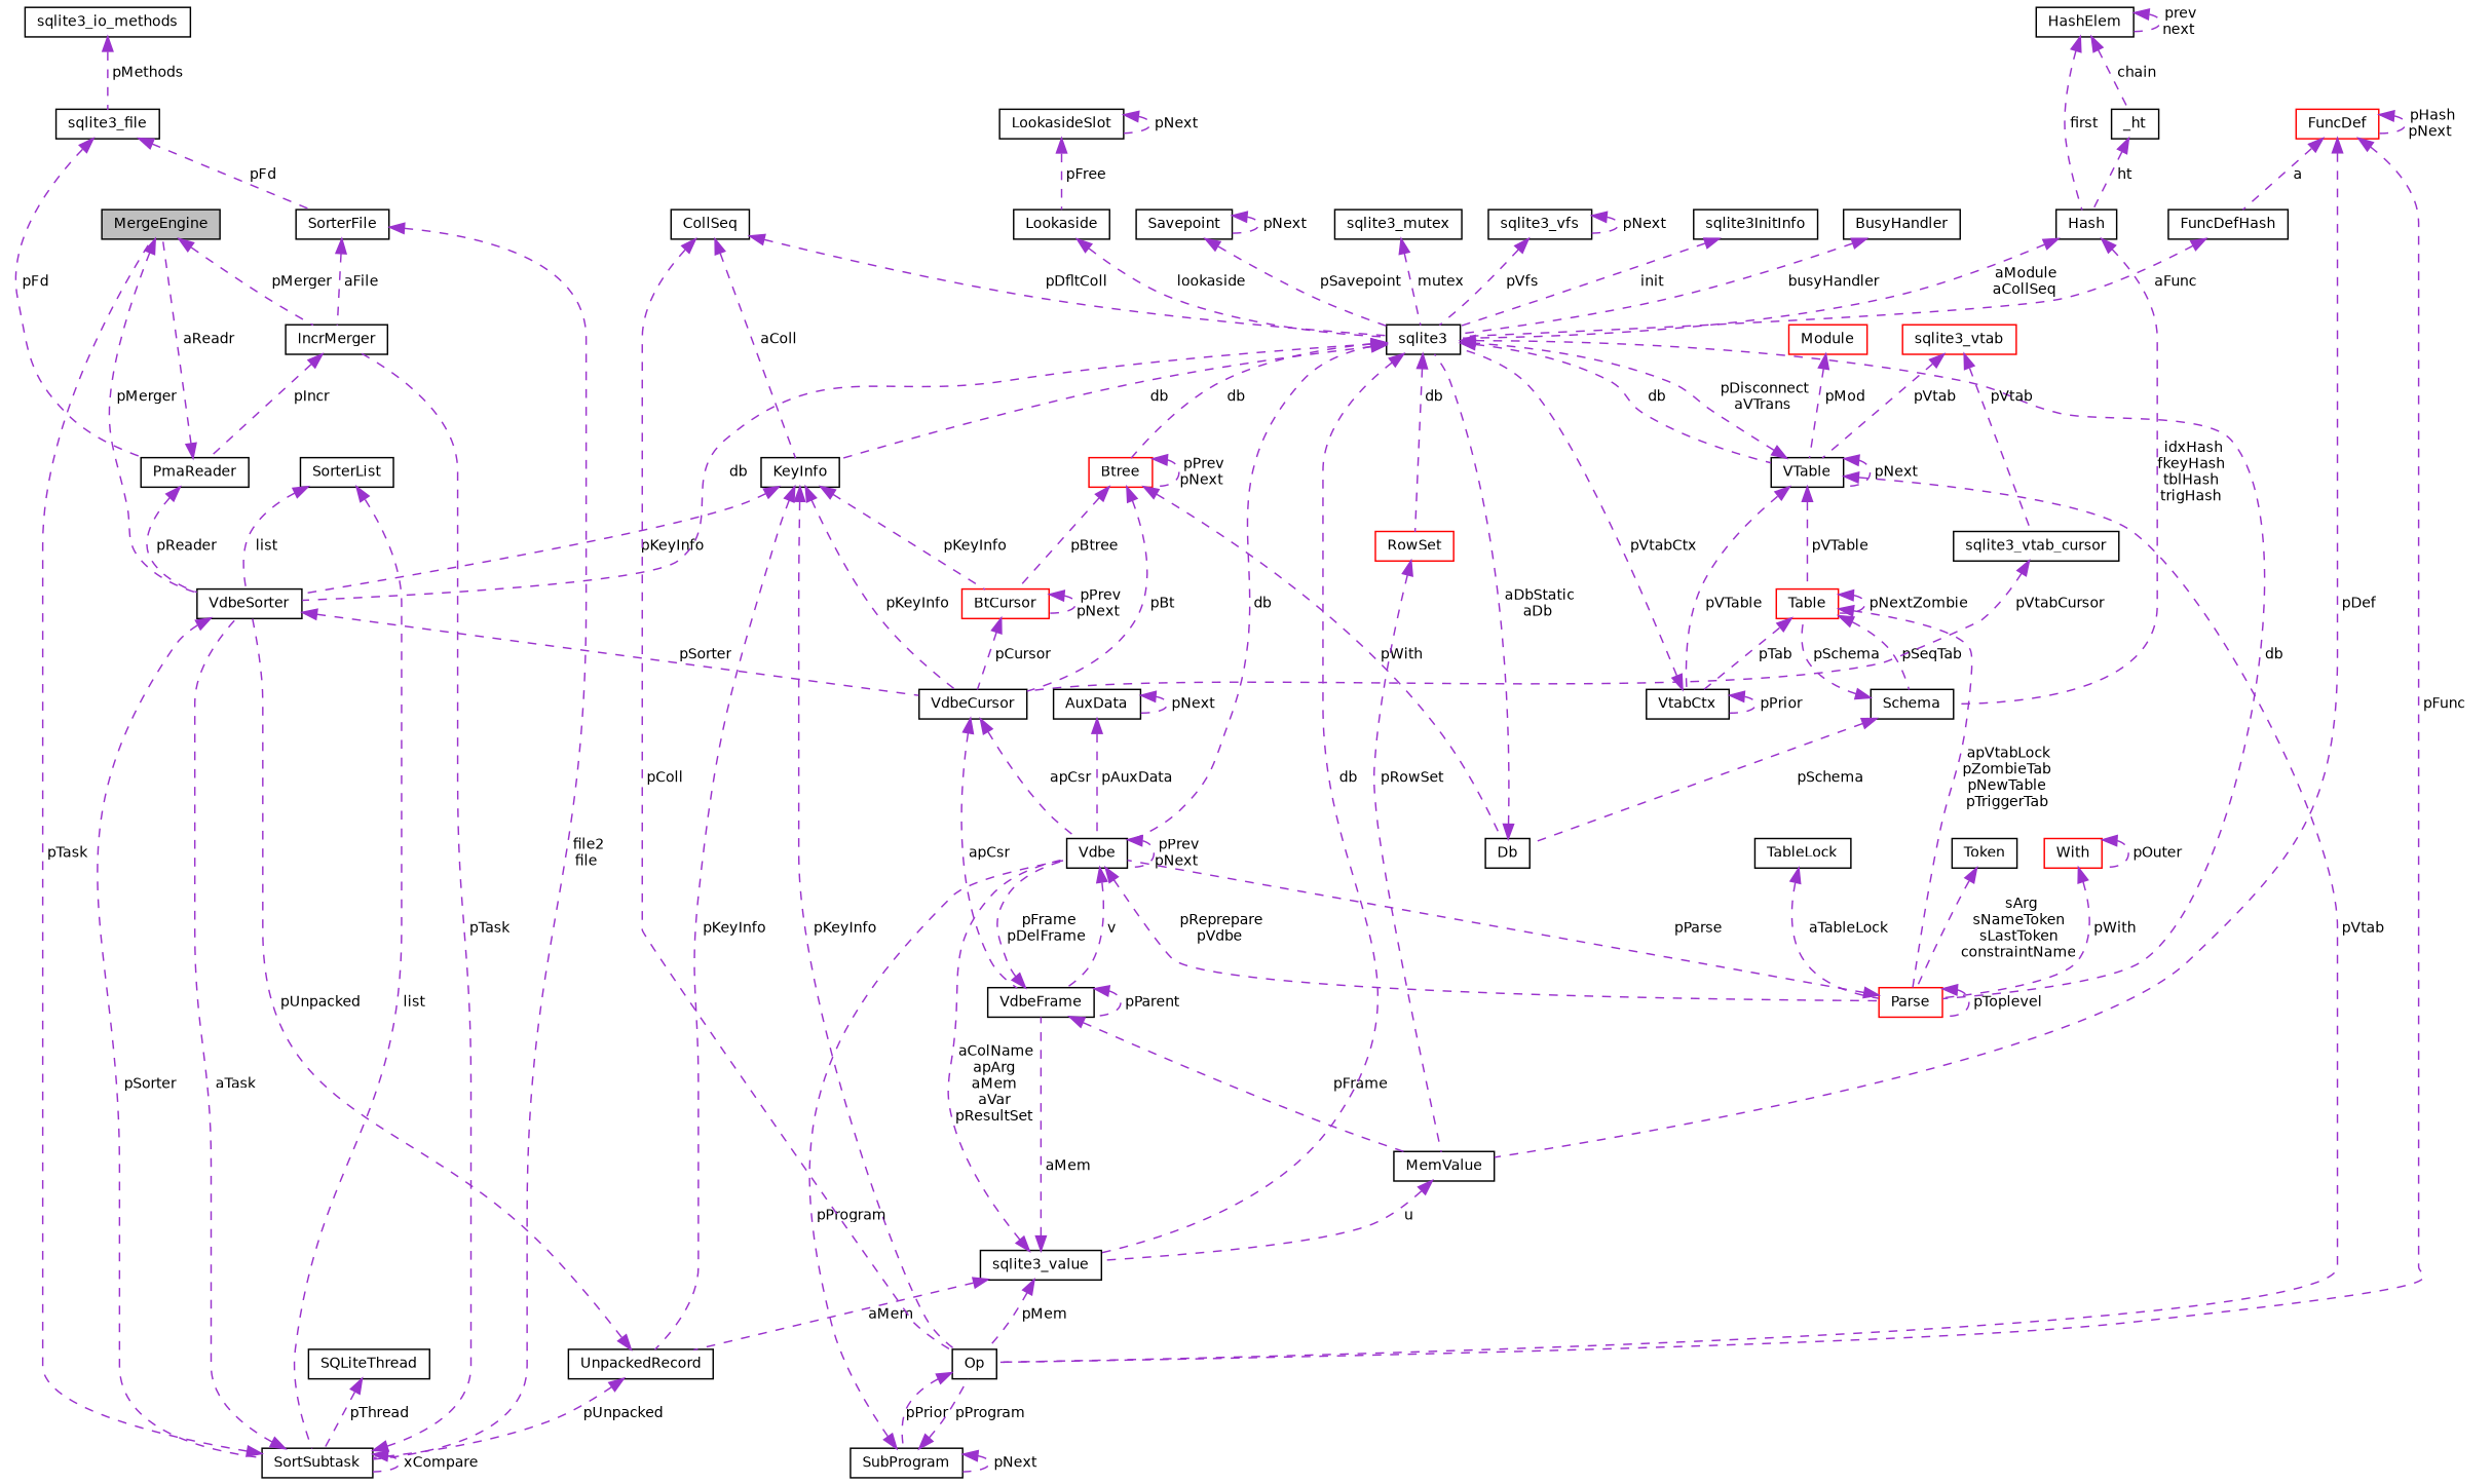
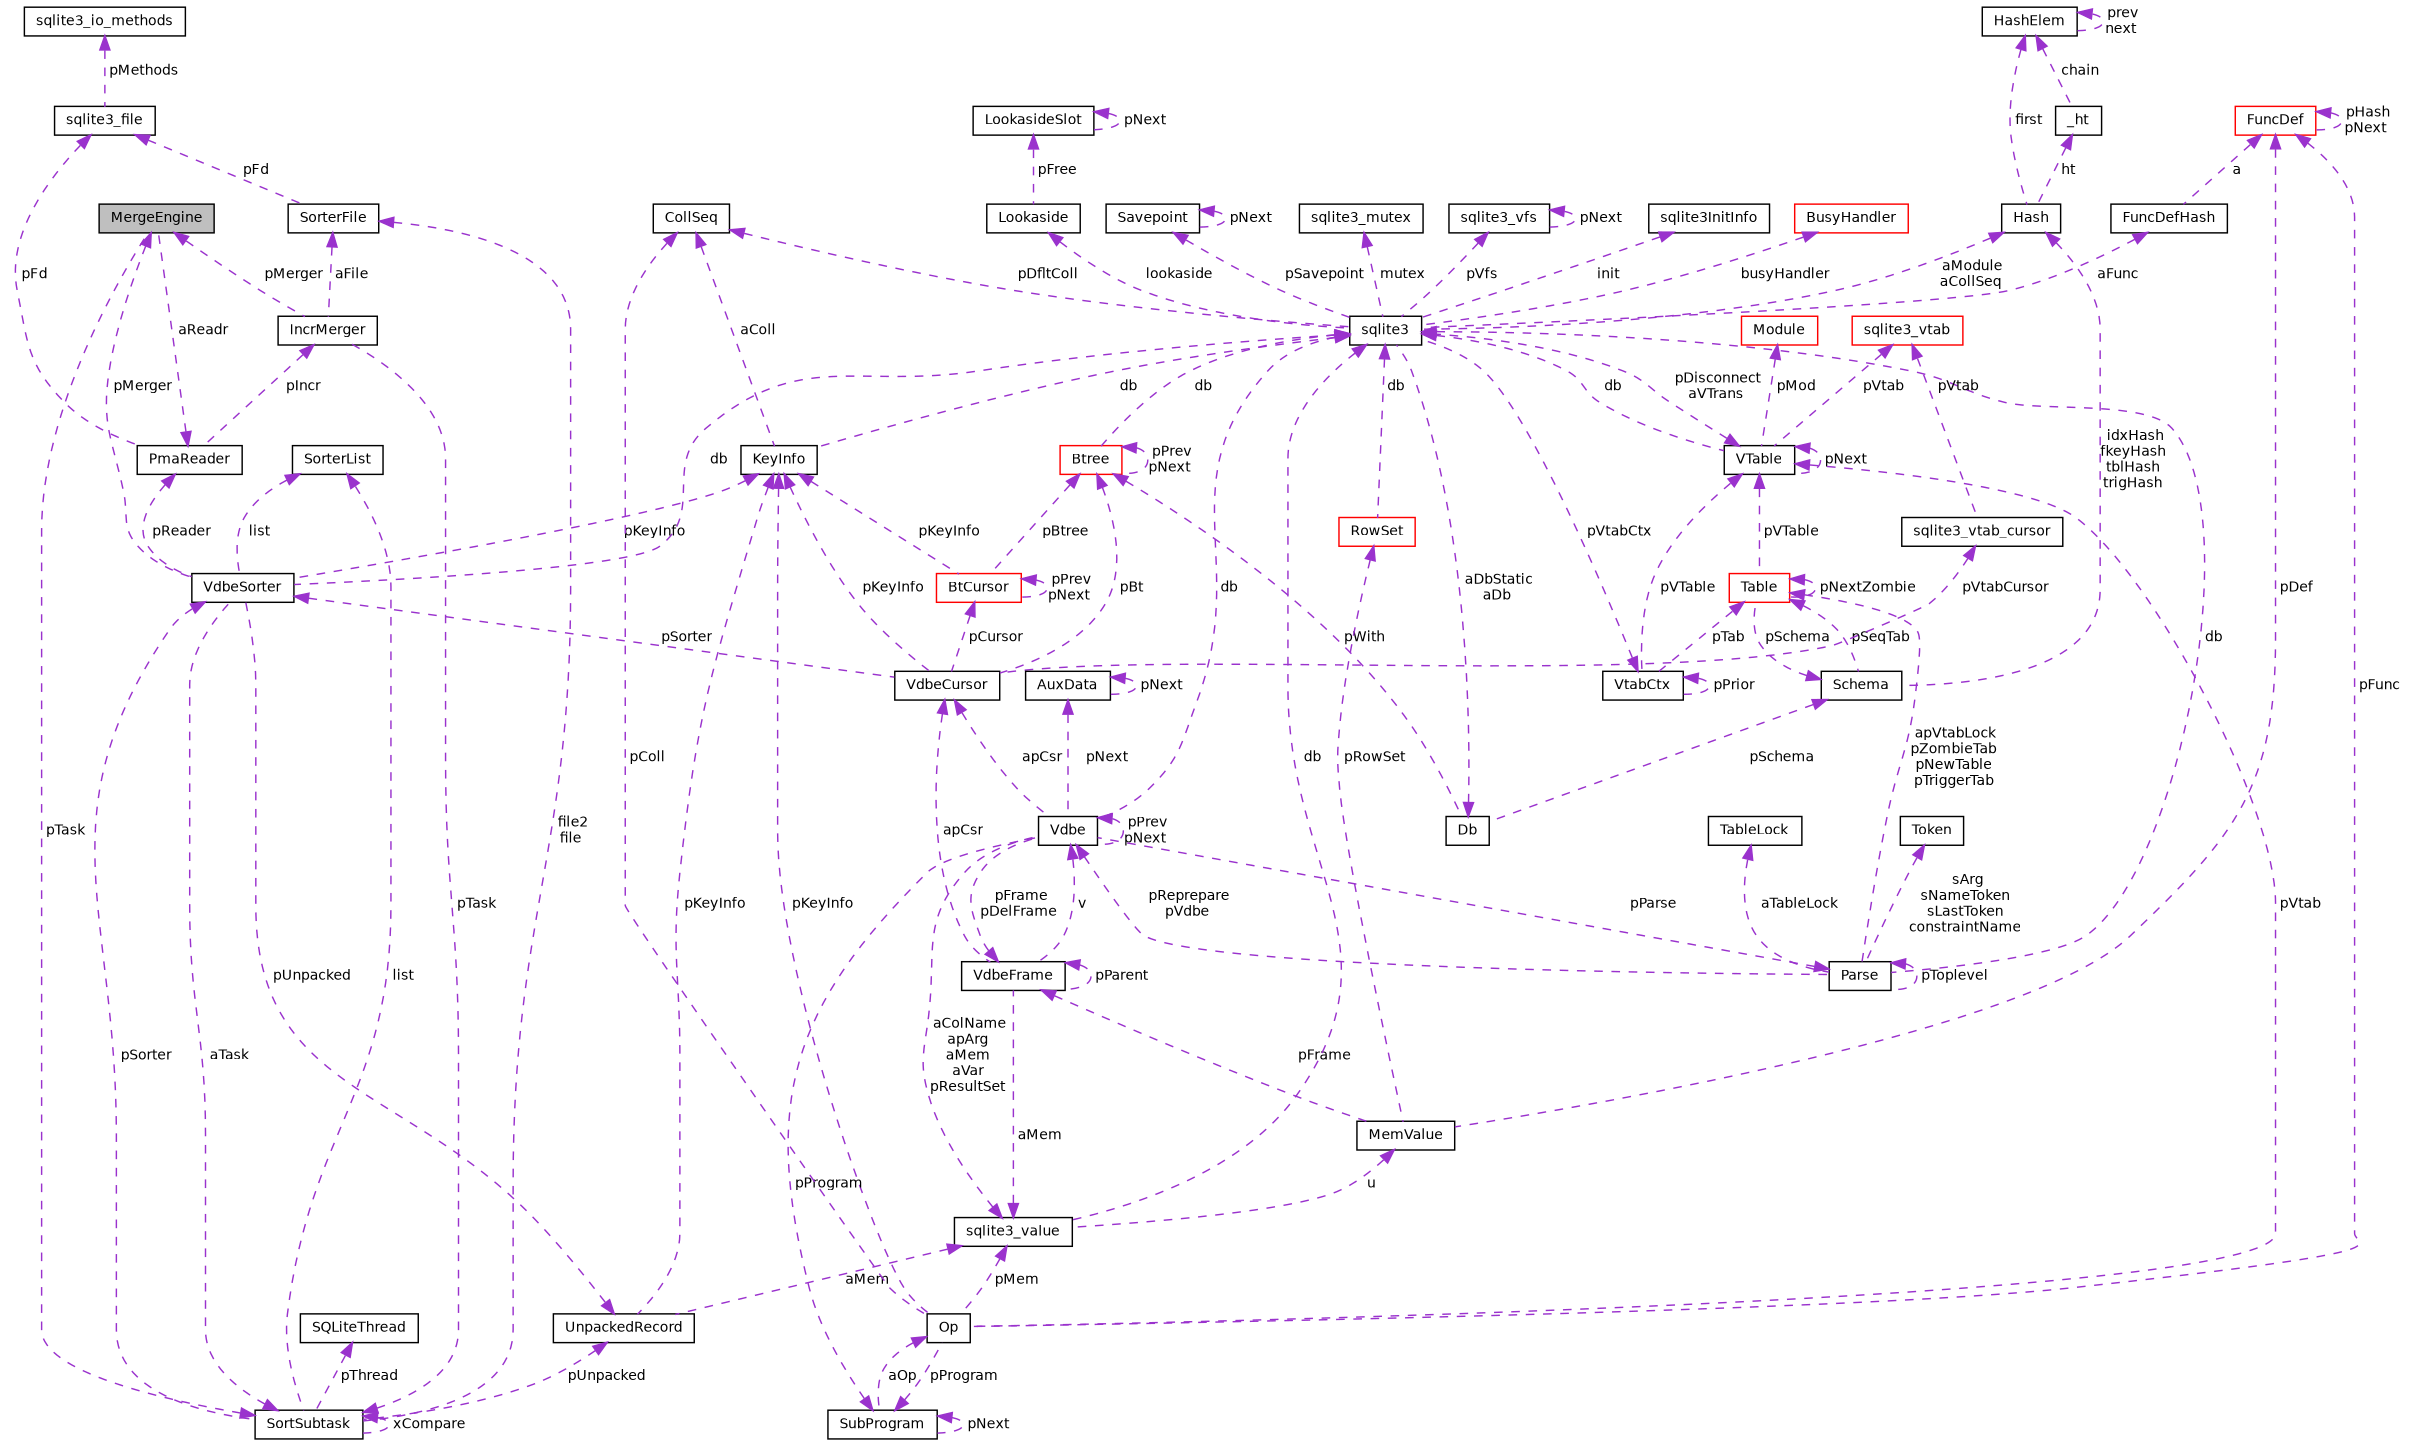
  digraph {
    node [color=black fillcolor=white fontname=Helvetica fontsize=10 shape=record style=filled]
    edge [color=darkorchid3 dir=back fontname=Helvetica fontsize=10 labelfontname=Helvetica labelfontsize=10 style=dashed]
    n1 [fillcolor=grey75 fontcolor=black height=0.2 label=MergeEngine width=0.4]
    n2 [height=0.2 label=IncrMerger width=0.4]
    n3 [height=0.2 label=VdbeSorter width=0.4]
    n4 [height=0.2 label=PmaReader width=0.4]
    n5 [height=0.2 label=SortSubtask width=0.4]
    n6 [height=0.2 label=VdbeCursor width=0.4]
    n7 [height=0.2 label=sqlite3_file width=0.4]
    n8 [height=0.2 label=SorterFile width=0.4]
    n9 [height=0.2 label=sqlite3_io_methods width=0.4]
    n10 [height=0.2 label=SorterList width=0.4]
    n11 [height=0.2 label=Vdbe width=0.4]
    n12 [height=0.2 label=VdbeFrame width=0.4]
    n13 [height=0.2 label=sqlite3 width=0.4]
    n14 [height=0.2 label=sqlite3_value width=0.4]
    n15 [height=0.2 label=KeyInfo width=0.4]
    n16 [color=red height=0.2 label=Btree width=0.4]
    n17 [color=red height=0.2 label=RowSet width=0.4]
    n18 [height=0.2 label=VTable width=0.4]
-   n19 [color=red height=0.2 label=Parse width=0.4]
+   n19 [height=0.2 label=Parse width=0.4]
    n20 [height=0.2 label=Op width=0.4]
    n21 [height=0.2 label=UnpackedRecord width=0.4]
    n22 [color=red height=0.2 label=BtCursor width=0.4]
    n23 [height=0.2 label=Db width=0.4]
    n24 [height=0.2 label=MemValue width=0.4]
    n25 [color=red height=0.2 label=Table width=0.4]
    n26 [height=0.2 label=VtabCtx width=0.4]
    n27 [height=0.2 label=SubProgram width=0.4]
    n28 [height=0.2 label=CollSeq width=0.4]
    n29 [height=0.2 label=sqlite3_vtab_cursor width=0.4]
    n30 [color=red height=0.2 label=sqlite3_vtab width=0.4]
    n31 [color=red height=0.2 label=FuncDef width=0.4]
    n32 [height=0.2 label=FuncDefHash width=0.4]
    n33 [height=0.2 label=AuxData width=0.4]
    n34 [height=0.2 label=Schema width=0.4]
    n35 [color=red height=0.2 label=Module width=0.4]
    n36 [height=0.2 label=TableLock width=0.4]
    n37 [height=0.2 label=Token width=0.4]
-   n38 [color=red height=0.2 label=With width=0.4]
    n39 [height=0.2 label=Hash width=0.4]
    n40 [height=0.2 label=_ht width=0.4]
    n41 [height=0.2 label=HashElem width=0.4]
    n42 [height=0.2 label=Savepoint width=0.4]
    n43 [height=0.2 label=Lookaside width=0.4]
    n44 [height=0.2 label=LookasideSlot width=0.4]
    n45 [height=0.2 label=sqlite3_mutex width=0.4]
    n46 [height=0.2 label=sqlite3_vfs width=0.4]
    n47 [height=0.2 label=sqlite3InitInfo width=0.4]
-   n48 [height=0.2 label=BusyHandler width=0.4]
+   n48 [color=red height=0.2 label=BusyHandler width=0.4]
    n49 [height=0.2 label=SQLiteThread width=0.4]
    n1 -> n2 [label=" pMerger"]
    n1 -> n3 [label=" pMerger"]
    n2 -> n4 [label=" pIncr"]
    n3 -> n5 [label=" pSorter"]
    n3 -> n6 [label=" pSorter"]
    n4 -> n1 [label=" aReadr"]
    n4 -> n3 [label=" pReader"]
    n5 -> n1 [label=" pTask"]
    n5 -> n2 [label=" pTask"]
    n5 -> n3 [label=" aTask"]
    n5 -> n5 [label=" xCompare"]
    n6 -> n11 [label=" apCsr"]
    n6 -> n12 [label=" apCsr"]
    n7 -> n4 [label=" pFd"]
    n7 -> n8 [label=" pFd"]
    n8 -> n2 [label=" aFile"]
    n8 -> n5 [label=" file2\nfile"]
    n9 -> n7 [label=" pMethods"]
    n10 -> n3 [label=" list"]
    n10 -> n5 [label=" list"]
    n11 -> n11 [label=" pPrev\npNext"]
    n11 -> n12 [label=" v"]
    n11 -> n19 [label=" pReprepare\npVdbe"]
    n12 -> n11 [label=" pFrame\npDelFrame"]
    n12 -> n12 [label=" pParent"]
    n12 -> n24 [label=" pFrame"]
    n13 -> n3 [label=" db"]
    n13 -> n11 [label=" db"]
    n13 -> n14 [label=" db"]
    n13 -> n15 [label=" db"]
    n13 -> n16 [label=" db"]
    n13 -> n17 [label=" db"]
    n13 -> n18 [label=" db"]
    n13 -> n19 [label=" db"]
    n14 -> n11 [label=" aColName\napArg\naMem\naVar\npResultSet"]
    n14 -> n12 [label=" aMem"]
    n14 -> n20 [label=" pMem"]
    n14 -> n21 [label=" aMem"]
    n15 -> n3 [label=" pKeyInfo"]
    n15 -> n6 [label=" pKeyInfo"]
    n15 -> n20 [label=" pKeyInfo"]
    n15 -> n21 [label=" pKeyInfo"]
    n15 -> n22 [label=" pKeyInfo"]
    n16 -> n6 [label=" pBt"]
    n16 -> n16 [label=" pPrev\npNext"]
    n16 -> n22 [label=" pBtree"]
    n16 -> n23 [label=" pWith"]
    n17 -> n24 [label=" pRowSet"]
    n18 -> n13 [label=" pDisconnect\naVTrans"]
    n18 -> n18 [label=" pNext"]
    n18 -> n20 [label=" pVtab"]
    n18 -> n25 [label=" pVTable"]
    n18 -> n26 [label=" pVTable"]
    n19 -> n11 [label=" pParse"]
    n19 -> n19 [label=" pToplevel"]
-   n20 -> n27 [label=" pPrior"]
+   n20 -> n27 [label=" aOp"]
    n21 -> n3 [label=" pUnpacked"]
    n21 -> n5 [label=" pUnpacked"]
    n22 -> n6 [label=" pCursor"]
    n22 -> n22 [label=" pPrev\npNext"]
    n23 -> n13 [label=" aDbStatic\naDb"]
    n24 -> n14 [label=" u"]
    n25 -> n19 [label=" apVtabLock\npZombieTab\npNewTable\npTriggerTab"]
    n25 -> n25 [label=" pNextZombie"]
    n25 -> n26 [label=" pTab"]
    n25 -> n34 [label=" pSeqTab"]
    n26 -> n13 [label=" pVtabCtx"]
    n26 -> n26 [label=" pPrior"]
    n27 -> n11 [label=" pProgram"]
    n27 -> n20 [label=" pProgram"]
    n27 -> n27 [label=" pNext"]
    n28 -> n13 [label=" pDfltColl"]
    n28 -> n15 [label=" aColl"]
    n28 -> n20 [label=" pColl"]
    n29 -> n6 [label=" pVtabCursor"]
    n30 -> n18 [label=" pVtab"]
    n30 -> n29 [label=" pVtab"]
    n31 -> n20 [label=" pFunc"]
    n31 -> n24 [label=" pDef"]
    n31 -> n31 [label=" pHash\npNext"]
    n31 -> n32 [label=" a"]
    n32 -> n13 [label=" aFunc"]
-   n33 -> n11 [label=" pAuxData"]
+   n33 -> n11 [label=" pNext"]
    n33 -> n33 [label=" pNext"]
    n34 -> n23 [label=" pSchema"]
    n34 -> n25 [label=" pSchema"]
    n35 -> n18 [label=" pMod"]
    n36 -> n19 [label=" aTableLock"]
    n37 -> n19 [label=" sArg\nsNameToken\nsLastToken\nconstraintName"]
-   n38 -> n19 [label=" pWith"]
-   n38 -> n38 [label=" pOuter"]
    n39 -> n13 [label=" aModule\naCollSeq"]
    n39 -> n34 [label=" idxHash\nfkeyHash\ntblHash\ntrigHash"]
    n40 -> n39 [label=" ht"]
    n41 -> n39 [label=" first"]
    n41 -> n40 [label=" chain"]
    n41 -> n41 [label=" prev\nnext"]
    n42 -> n13 [label=" pSavepoint"]
    n42 -> n42 [label=" pNext"]
    n43 -> n13 [label=" lookaside"]
    n44 -> n43 [label=" pFree"]
    n44 -> n44 [label=" pNext"]
    n45 -> n13 [label=" mutex"]
    n46 -> n13 [label=" pVfs"]
    n46 -> n46 [label=" pNext"]
    n47 -> n13 [label=" init"]
    n48 -> n13 [label=" busyHandler"]
    n49 -> n5 [label=" pThread"]
  }
